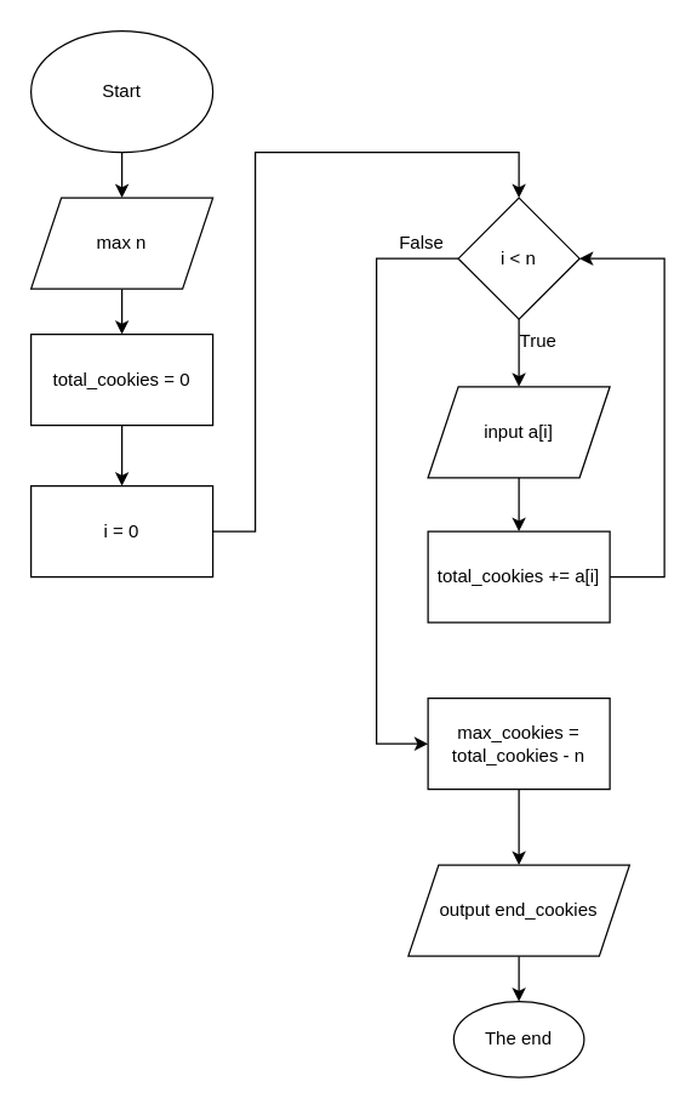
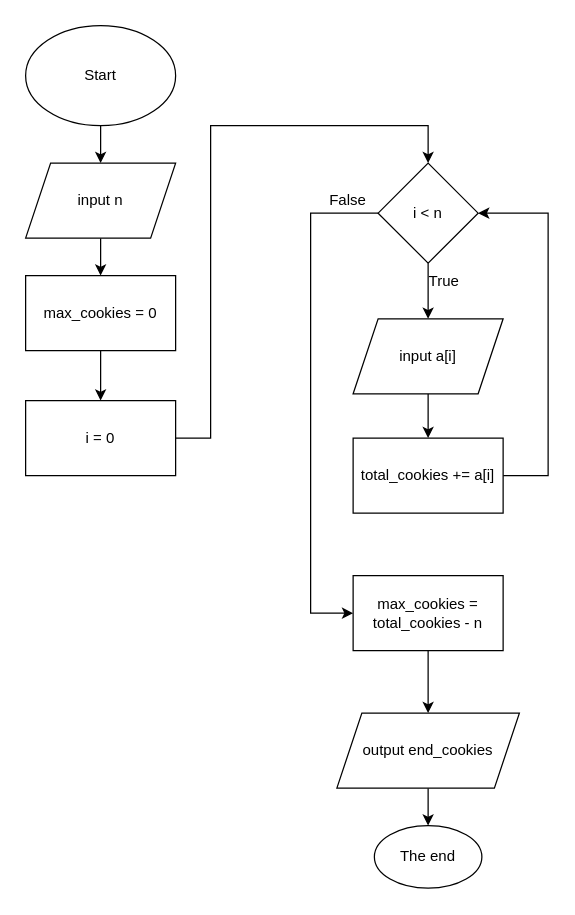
  <mxCell id="0" />
  <mxCell id="1" parent="0" />
  <mxCell id="2" value="" style="edgeStyle=orthogonalEdgeStyle;rounded=0;orthogonalLoop=1;jettySize=auto;html=1;" edge="1" parent="1" source="3" target="5"><mxGeometry relative="1" as="geometry" /></mxCell>
  <mxCell id="3" value="Start" style="ellipse;whiteSpace=wrap;html=1;" vertex="1" parent="1"><mxGeometry x="20" y="20" width="120" height="80" as="geometry" /></mxCell>
  <mxCell id="4" value="" style="edgeStyle=orthogonalEdgeStyle;rounded=0;orthogonalLoop=1;jettySize=auto;html=1;" edge="1" parent="1" source="5" target="7"><mxGeometry relative="1" as="geometry" /></mxCell>
- <mxCell id="5" value="max n" style="shape=parallelogram;perimeter=parallelogramPerimeter;whiteSpace=wrap;html=1;fixedSize=1;" vertex="1" parent="1"><mxGeometry x="20" y="130" width="120" height="60" as="geometry" /></mxCell>
+ <mxCell id="5" value="input n" style="shape=parallelogram;perimeter=parallelogramPerimeter;whiteSpace=wrap;html=1;fixedSize=1;" vertex="1" parent="1"><mxGeometry x="20" y="130" width="120" height="60" as="geometry" /></mxCell>
  <mxCell id="6" value="" style="edgeStyle=orthogonalEdgeStyle;rounded=0;orthogonalLoop=1;jettySize=auto;html=1;" edge="1" parent="1" source="7" target="9"><mxGeometry relative="1" as="geometry" /></mxCell>
- <mxCell id="7" value="total_cookies = 0" style="whiteSpace=wrap;html=1;" vertex="1" parent="1"><mxGeometry x="20" y="220" width="120" height="60" as="geometry" /></mxCell>
+ <mxCell id="7" value="max_cookies = 0" style="whiteSpace=wrap;html=1;" vertex="1" parent="1"><mxGeometry x="20" y="220" width="120" height="60" as="geometry" /></mxCell>
  <mxCell id="8" value="" style="edgeStyle=orthogonalEdgeStyle;rounded=0;orthogonalLoop=1;jettySize=auto;html=1;" edge="1" parent="1" source="9" target="12"><mxGeometry relative="1" as="geometry"><Array as="points"><mxPoint x="168" y="350" /><mxPoint x="168" y="100" /><mxPoint x="342" y="100" /></Array></mxGeometry></mxCell>
  <mxCell id="9" value="i = 0" style="whiteSpace=wrap;html=1;" vertex="1" parent="1"><mxGeometry x="20" y="320" width="120" height="60" as="geometry" /></mxCell>
  <mxCell id="10" value="" style="edgeStyle=orthogonalEdgeStyle;rounded=0;orthogonalLoop=1;jettySize=auto;html=1;" edge="1" parent="1" source="12" target="14"><mxGeometry relative="1" as="geometry" /></mxCell>
  <mxCell id="11" style="edgeStyle=orthogonalEdgeStyle;rounded=0;orthogonalLoop=1;jettySize=auto;html=1;entryX=0;entryY=0.5;entryDx=0;entryDy=0;" edge="1" parent="1" source="12" target="18"><mxGeometry relative="1" as="geometry"><Array as="points"><mxPoint x="248" y="170" /><mxPoint x="248" y="490" /></Array></mxGeometry></mxCell>
  <mxCell id="12" value="i &amp;lt; n" style="rhombus;whiteSpace=wrap;html=1;" vertex="1" parent="1"><mxGeometry x="302" y="130" width="80" height="80" as="geometry" /></mxCell>
  <mxCell id="13" value="" style="edgeStyle=orthogonalEdgeStyle;rounded=0;orthogonalLoop=1;jettySize=auto;html=1;" edge="1" parent="1" source="14" target="16"><mxGeometry relative="1" as="geometry" /></mxCell>
  <mxCell id="14" value="input a[i]" style="shape=parallelogram;perimeter=parallelogramPerimeter;whiteSpace=wrap;html=1;fixedSize=1;" vertex="1" parent="1"><mxGeometry x="282" y="254.5" width="120" height="60" as="geometry" /></mxCell>
  <mxCell id="15" style="edgeStyle=orthogonalEdgeStyle;rounded=0;orthogonalLoop=1;jettySize=auto;html=1;entryX=1;entryY=0.5;entryDx=0;entryDy=0;" edge="1" parent="1" source="16" target="12"><mxGeometry relative="1" as="geometry"><Array as="points"><mxPoint x="438" y="380" /><mxPoint x="438" y="170" /></Array></mxGeometry></mxCell>
  <mxCell id="16" value="total_cookies += a[i]" style="whiteSpace=wrap;html=1;" vertex="1" parent="1"><mxGeometry x="282" y="350" width="120" height="60" as="geometry" /></mxCell>
  <mxCell id="17" value="" style="edgeStyle=orthogonalEdgeStyle;rounded=0;orthogonalLoop=1;jettySize=auto;html=1;" edge="1" parent="1" source="18" target="20"><mxGeometry relative="1" as="geometry" /></mxCell>
  <mxCell id="18" value="max_cookies = total_cookies - n" style="rounded=0;whiteSpace=wrap;html=1;" vertex="1" parent="1"><mxGeometry x="282" y="460" width="120" height="60" as="geometry" /></mxCell>
  <mxCell id="19" value="" style="edgeStyle=orthogonalEdgeStyle;rounded=0;orthogonalLoop=1;jettySize=auto;html=1;" edge="1" parent="1" source="20" target="21"><mxGeometry relative="1" as="geometry" /></mxCell>
  <mxCell id="20" value="output end_cookies" style="shape=parallelogram;perimeter=parallelogramPerimeter;whiteSpace=wrap;html=1;fixedSize=1;rounded=0;" vertex="1" parent="1"><mxGeometry x="269" y="570" width="146" height="60" as="geometry" /></mxCell>
  <mxCell id="21" value="The end" style="ellipse;whiteSpace=wrap;html=1;rounded=0;" vertex="1" parent="1"><mxGeometry x="299" y="660" width="86" height="50" as="geometry" /></mxCell>
  <mxCell id="22" value="True" style="text;html=1;align=center;verticalAlign=middle;whiteSpace=wrap;rounded=0;" vertex="1" parent="1"><mxGeometry x="325" y="210" width="60" height="30" as="geometry" /></mxCell>
  <mxCell id="23" value="False" style="text;html=1;align=center;verticalAlign=middle;whiteSpace=wrap;rounded=0;" vertex="1" parent="1"><mxGeometry x="248" y="145" width="60" height="30" as="geometry" /></mxCell>
